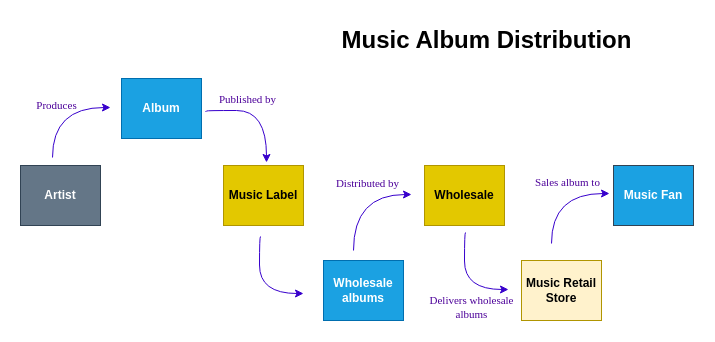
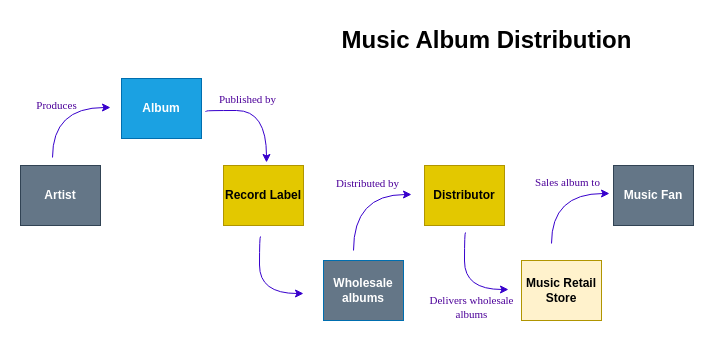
  <mxCell id="0" />
  <mxCell id="1" parent="0" />
- <mxCell id="2" value="Music Label" style="rounded=0;whiteSpace=wrap;html=1;fillColor=#e3c800;fontColor=#000000;strokeColor=#B09500;fontStyle=1" parent="1" vertex="1"><mxGeometry x="223" y="165" width="80" height="60" as="geometry" /></mxCell>
- <mxCell id="3" value="Wholesale" style="rounded=0;whiteSpace=wrap;html=1;fillColor=#e3c800;fontColor=#000000;strokeColor=#B09500;fontStyle=1" parent="1" vertex="1"><mxGeometry x="424" y="165" width="80" height="60" as="geometry" /></mxCell>
- <mxCell id="4" value="Wholesale albums" style="rounded=0;whiteSpace=wrap;html=1;fillColor=#1ba1e2;fontColor=#ffffff;strokeColor=#006EAF;fontStyle=1" parent="1" vertex="1"><mxGeometry x="323" y="260" width="80" height="60" as="geometry" /></mxCell>
+ <mxCell id="2" value="Record Label" style="rounded=0;whiteSpace=wrap;html=1;fillColor=#e3c800;fontColor=#000000;strokeColor=#B09500;fontStyle=1" parent="1" vertex="1"><mxGeometry x="223" y="165" width="80" height="60" as="geometry" /></mxCell>
+ <mxCell id="3" value="Distributor" style="rounded=0;whiteSpace=wrap;html=1;fillColor=#e3c800;fontColor=#000000;strokeColor=#B09500;fontStyle=1" parent="1" vertex="1"><mxGeometry x="424" y="165" width="80" height="60" as="geometry" /></mxCell>
+ <mxCell id="4" value="Wholesale albums" style="rounded=0;whiteSpace=wrap;html=1;fillColor=#647687;fontColor=#ffffff;strokeColor=#006EAF;fontStyle=1;" parent="1" vertex="1"><mxGeometry x="323" y="260" width="80" height="60" as="geometry" /></mxCell>
  <mxCell id="5" value="Album" style="rounded=0;whiteSpace=wrap;html=1;fillColor=#1ba1e2;fontColor=#ffffff;strokeColor=#006EAF;fontStyle=1" parent="1" vertex="1"><mxGeometry x="121" y="78" width="80" height="60" as="geometry" /></mxCell>
  <mxCell id="6" value="Artist" style="rounded=0;whiteSpace=wrap;html=1;fillColor=#647687;fontColor=#ffffff;strokeColor=#314354;fontStyle=1" parent="1" vertex="1"><mxGeometry x="20" y="165" width="80" height="60" as="geometry" /></mxCell>
  <mxCell id="7" value="Music Retail Store" style="rounded=0;whiteSpace=wrap;html=1;fillColor=#fff2cc;fontColor=#000000;strokeColor=#B09500;fontStyle=1;" parent="1" vertex="1"><mxGeometry x="521" y="260" width="80" height="60" as="geometry" /></mxCell>
  <mxCell id="8" value="" style="endArrow=classic;html=1;strokeColor=#3700CC;fontColor=#FFFFFF;fillColor=#6a00ff;curved=1;edgeStyle=orthogonalEdgeStyle;endFill=1;fontFamily=Tahoma;" parent="1" edge="1"><mxGeometry width="50" height="50" relative="1" as="geometry"><mxPoint x="52" y="157" as="sourcePoint" /><mxPoint x="110" y="107" as="targetPoint" /><Array as="points"><mxPoint x="52" y="107" /></Array></mxGeometry></mxCell>
  <mxCell id="9" value="Produces" style="edgeLabel;html=1;align=center;verticalAlign=middle;resizable=0;points=[];fontColor=#4C0099;labelBackgroundColor=none;fontFamily=Comic Sans MS;" parent="8" vertex="1" connectable="0"><mxGeometry x="0.319" y="-4" relative="1" as="geometry"><mxPoint x="-18" y="-7" as="offset" /></mxGeometry></mxCell>
  <mxCell id="10" value="" style="endArrow=classic;html=1;strokeColor=#3700CC;fontColor=#FFFFFF;fillColor=#6a00ff;curved=1;edgeStyle=orthogonalEdgeStyle;endFill=1;fontFamily=Tahoma;" parent="1" edge="1"><mxGeometry width="50" height="50" relative="1" as="geometry"><mxPoint x="205" y="110.97" as="sourcePoint" /><mxPoint x="266" y="161.97" as="targetPoint" /><Array as="points"><mxPoint x="206" y="110.97" /><mxPoint x="266" y="109.97" /></Array></mxGeometry></mxCell>
  <mxCell id="11" value="Published by" style="edgeLabel;html=1;align=center;verticalAlign=middle;resizable=0;points=[];fontColor=#4C0099;labelBackgroundColor=none;fontFamily=Comic Sans MS;" parent="10" vertex="1" connectable="0"><mxGeometry x="0.319" y="-4" relative="1" as="geometry"><mxPoint x="-16" y="-24" as="offset" /></mxGeometry></mxCell>
  <mxCell id="12" value="" style="endArrow=classic;html=1;strokeColor=#3700CC;fontColor=#FFFFFF;fillColor=#6a00ff;curved=1;edgeStyle=orthogonalEdgeStyle;endFill=1;fontFamily=Tahoma;" parent="1" edge="1"><mxGeometry width="50" height="50" relative="1" as="geometry"><mxPoint x="260" y="236" as="sourcePoint" /><mxPoint x="303" y="293" as="targetPoint" /><Array as="points"><mxPoint x="259" y="236" /><mxPoint x="259" y="293" /></Array></mxGeometry></mxCell>
  <mxCell id="13" value="" style="endArrow=classic;html=1;strokeColor=#3700CC;fontColor=#FFFFFF;fillColor=#6a00ff;curved=1;edgeStyle=orthogonalEdgeStyle;endFill=1;fontFamily=Tahoma;" parent="1" edge="1"><mxGeometry width="50" height="50" relative="1" as="geometry"><mxPoint x="551" y="243" as="sourcePoint" /><mxPoint x="609" y="193" as="targetPoint" /><Array as="points"><mxPoint x="551" y="193" /></Array></mxGeometry></mxCell>
  <mxCell id="14" value="Sales album to" style="edgeLabel;html=1;align=center;verticalAlign=middle;resizable=0;points=[];fontColor=#4C0099;labelBackgroundColor=none;fontFamily=Comic Sans MS;" parent="13" vertex="1" connectable="0"><mxGeometry x="0.319" y="-4" relative="1" as="geometry"><mxPoint x="-6" y="-16" as="offset" /></mxGeometry></mxCell>
  <mxCell id="15" value="Music Album Distribution" style="text;strokeColor=none;fillColor=none;html=1;fontSize=24;fontStyle=1;verticalAlign=middle;align=center;labelBackgroundColor=none;fontFamily=Helvetica;fontColor=#000000;" parent="1" vertex="1"><mxGeometry x="436" y="20" width="100" height="40" as="geometry" /></mxCell>
  <mxCell id="16" value="" style="endArrow=classic;html=1;strokeColor=#3700CC;fontColor=#FFFFFF;fillColor=#6a00ff;curved=1;edgeStyle=orthogonalEdgeStyle;endFill=1;fontFamily=Tahoma;" edge="1" parent="1"><mxGeometry width="50" height="50" relative="1" as="geometry"><mxPoint x="465" y="232" as="sourcePoint" /><mxPoint x="508" y="289" as="targetPoint" /><Array as="points"><mxPoint x="464" y="232" /><mxPoint x="464" y="289" /></Array></mxGeometry></mxCell>
  <mxCell id="17" value="Delivers wholesale&lt;br&gt;albums" style="edgeLabel;html=1;align=center;verticalAlign=middle;resizable=0;points=[];fontColor=#4C0099;labelBackgroundColor=none;fontFamily=Comic Sans MS;" vertex="1" connectable="0" parent="16"><mxGeometry x="0.319" y="-4" relative="1" as="geometry"><mxPoint x="-3" y="13" as="offset" /></mxGeometry></mxCell>
- <mxCell id="18" value="Music Fan" style="rounded=0;whiteSpace=wrap;html=1;fillColor=#1ba1e2;fontColor=#ffffff;strokeColor=#314354;fontStyle=1;" vertex="1" parent="1"><mxGeometry x="613" y="165" width="80" height="60" as="geometry" /></mxCell>
+ <mxCell id="18" value="Music Fan" style="rounded=0;whiteSpace=wrap;html=1;fillColor=#647687;fontColor=#ffffff;strokeColor=#314354;fontStyle=1" vertex="1" parent="1"><mxGeometry x="613" y="165" width="80" height="60" as="geometry" /></mxCell>
  <mxCell id="19" value="" style="endArrow=classic;html=1;strokeColor=#3700CC;fontColor=#FFFFFF;fillColor=#6a00ff;curved=1;edgeStyle=orthogonalEdgeStyle;endFill=1;fontFamily=Tahoma;" edge="1" parent="1"><mxGeometry width="50" height="50" relative="1" as="geometry"><mxPoint x="353" y="250" as="sourcePoint" /><mxPoint x="411" y="194" as="targetPoint" /><Array as="points"><mxPoint x="353" y="194" /></Array></mxGeometry></mxCell>
  <mxCell id="20" value="Distributed by" style="edgeLabel;html=1;align=center;verticalAlign=middle;resizable=0;points=[];fontColor=#4C0099;labelBackgroundColor=none;fontFamily=Comic Sans MS;" vertex="1" connectable="0" parent="19"><mxGeometry x="0.319" y="-4" relative="1" as="geometry"><mxPoint x="-6" y="-16" as="offset" /></mxGeometry></mxCell>
